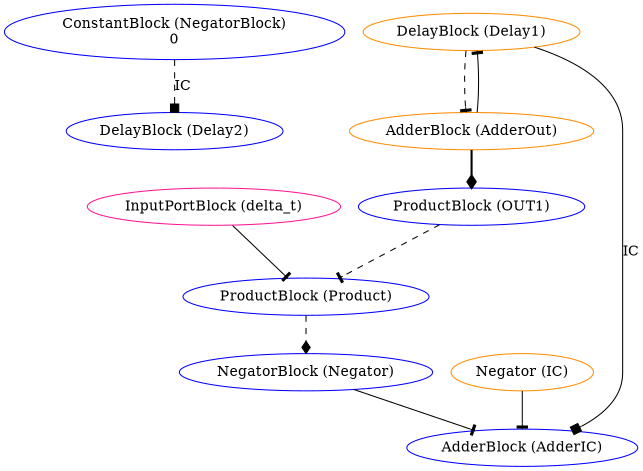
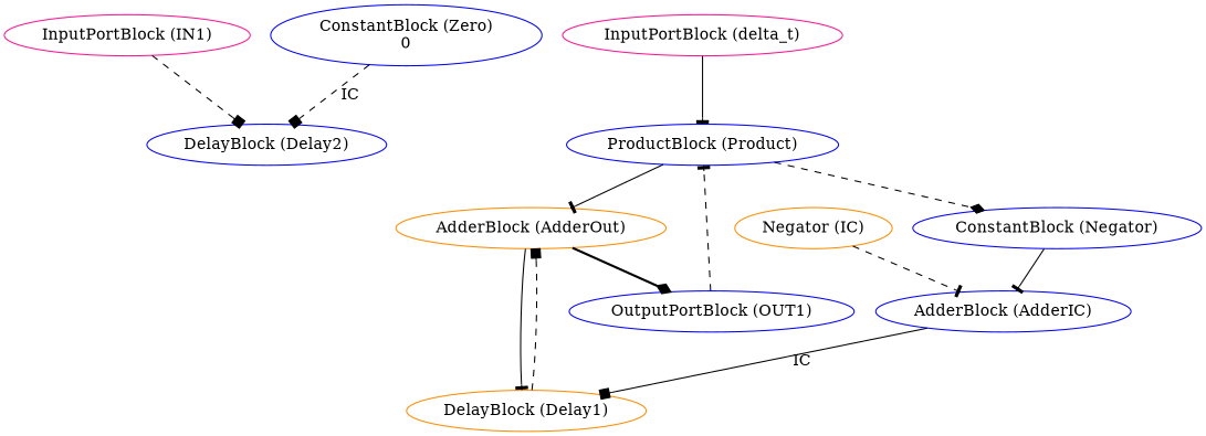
  digraph {
    node [color=blue]
    edge [arrowhead=tee style=solid]
+   n1 [color=deeppink label="InputPortBlock (IN1)"]
    n2 [label="DelayBlock (Delay2)"]
    n3 [color=deeppink label="InputPortBlock (delta_t)"]
    n4 [label="ProductBlock (Product)"]
    n5 [color=darkorange label="AdderBlock (AdderOut)"]
-   n6 [label="NegatorBlock (Negator)"]
+   n6 [label="ConstantBlock (Negator)"]
    n7 [color=darkorange label="Negator (IC)"]
    n8 [label="AdderBlock (AdderIC)"]
    n9 [color=darkorange label="DelayBlock (Delay1)"]
-   n10 [label="ProductBlock (OUT1)"]
-   n11 [label="ConstantBlock (NegatorBlock)\n0"]
+   n10 [label="OutputPortBlock (OUT1)"]
+   n11 [label="ConstantBlock (Zero)\n0"]
+   n1 -> n2 [arrowhead=box style=dashed]
    n3 -> n4
+   n4 -> n5
    n4 -> n6 [arrowhead=diamond style=dashed]
    n5 -> n9
    n5 -> n10 [arrowhead=diamond style=bold]
    n6 -> n8
-   n7 -> n8
-   n9 -> n8 [arrowhead=box label=IC]
-   n9 -> n5 [style=dashed]
+   n7 -> n8 [style=dashed]
+   n8 -> n9 [arrowhead=box label=IC]
+   n9 -> n5 [arrowhead=box style=dashed]
    n10 -> n4 [style=dashed]
    n11 -> n2 [arrowhead=box label=IC style=dashed]
  }
